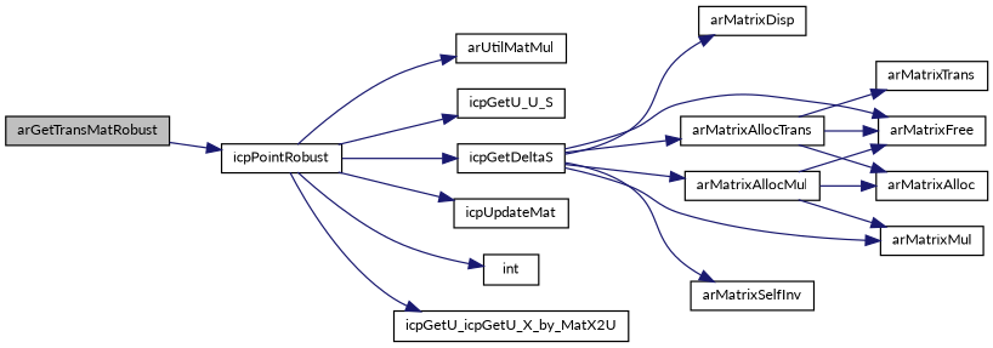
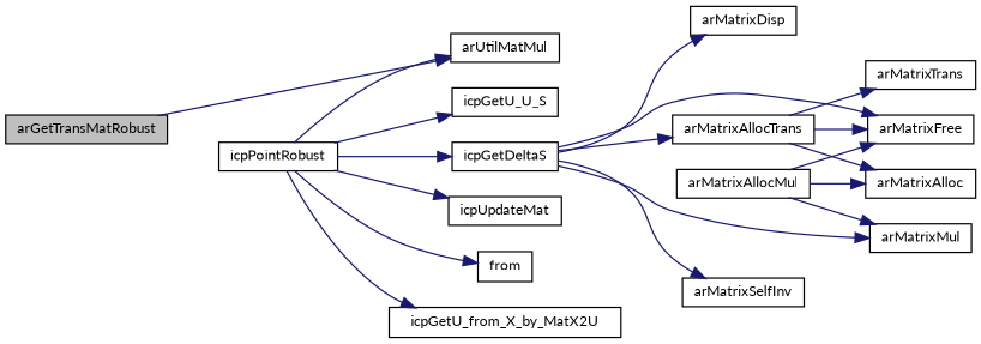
  digraph {
    fontname=Lato
    rankdir=LR
    node [color=black fillcolor=white fontname=Lato fontsize=10 shape=record style=filled]
    edge [color=midnightblue fontname=Lato fontsize=10 labelfontname=Helvetica labelfontsize=10 style=solid]
    n1 [fillcolor=grey75 fontcolor=black height=0.2 label=arGetTransMatRobust width=0.4]
    n2 [height=0.2 label=icpPointRobust width=0.4]
-   n3 [height=0.2 label=int width=0.4]
+   n3 [height=0.2 label=from width=0.4]
    n4 [height=0.2 label=arUtilMatMul width=0.4]
-   n5 [height=0.2 label=icpGetU_icpGetU_X_by_MatX2U width=0.4]
+   n5 [height=0.2 label=icpGetU_from_X_by_MatX2U width=0.4]
    n6 [height=0.2 label=icpGetU_U_S width=0.4]
    n7 [height=0.2 label=icpGetDeltaS width=0.4]
    n8 [height=0.2 label=icpUpdateMat width=0.4]
    n9 [height=0.2 label=arMatrixDisp width=0.4]
    n10 [height=0.2 label=arMatrixAllocTrans width=0.4]
    n11 [height=0.2 label=arMatrixFree width=0.4]
    n12 [height=0.2 label=arMatrixAllocMul width=0.4]
    n13 [height=0.2 label=arMatrixMul width=0.4]
    n14 [height=0.2 label=arMatrixSelfInv width=0.4]
    n15 [height=0.2 label=arMatrixAlloc width=0.4]
    n16 [height=0.2 label=arMatrixTrans width=0.4]
-   n1 -> n2
+   n1 -> n4
    n2 -> n3
    n2 -> n4
    n2 -> n5
    n2 -> n6
    n2 -> n7
    n2 -> n8
    n7 -> n9
    n7 -> n10
    n7 -> n11
-   n7 -> n12
    n7 -> n13
    n7 -> n14
    n10 -> n11
    n10 -> n15
    n10 -> n16
    n12 -> n11
    n12 -> n13
    n12 -> n15
  }
